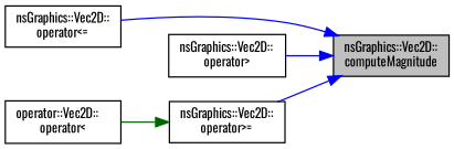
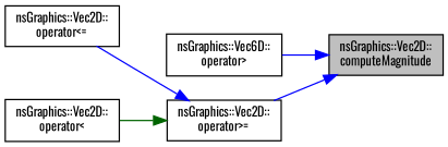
  digraph {
    fontname=Oswald
    rankdir=RL
    node [color=black fillcolor=white fontname=Oswald fontsize=10 shape=record style=filled]
    edge [color=blue dir=back fontname=Oswald fontsize=10 labelfontname=Helvetica labelfontsize=10 style=solid]
    n1 [fillcolor=grey75 fontcolor=black height=0.2 label="nsGraphics::Vec2D::\lcomputeMagnitude" width=0.4]
    n2 [height=0.2 label="nsGraphics::Vec2D::\loperator\<=" width=0.4]
-   n3 [height=0.2 label="nsGraphics::Vec2D::\loperator\>" width=0.4]
+   n3 [height=0.2 label="nsGraphics::Vec6D::\loperator\>" width=0.4]
    n4 [height=0.2 label="nsGraphics::Vec2D::\loperator\>=" width=0.4]
-   n5 [height=0.2 label="operator::Vec2D::\loperator\<" width=0.4]
-   n1 -> n2
+   n5 [height=0.2 label="nsGraphics::Vec2D::\loperator\<" width=0.4]
+   n4 -> n2
    n1 -> n3
    n1 -> n4
    n4 -> n5 [color=darkgreen]
  }
